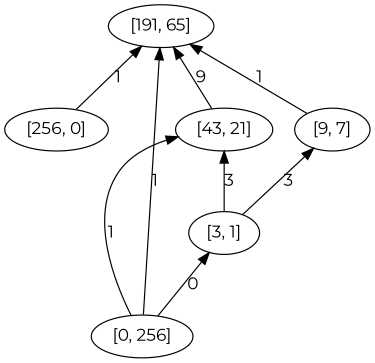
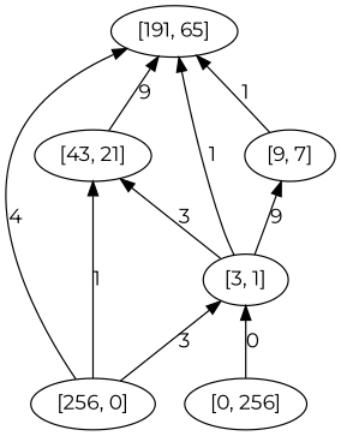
  digraph {
    fontname=Montserrat
    ordering=out
    rankdir=BT
    node [fontname=Montserrat shape=oval]
    edge [fontname=Montserrat]
    n1 [label="[256, 0]"]
    n2 [label="[191, 65]"]
    n3 [label="[43, 21]"]
    n4 [label="[3, 1]"]
    n5 [label="[9, 7]"]
    n6 [label="[0, 256]"]
-   n1 -> n2 [label=1]
-   n6 -> n3 [label=1]
+   n1 -> n2 [label=4]
+   n1 -> n3 [label=1]
+   n1 -> n4 [label=3]
    n3 -> n2 [label=9]
-   n6 -> n2 [label=1]
+   n4 -> n2 [label=1]
    n4 -> n3 [label=3]
-   n4 -> n5 [label=3]
+   n4 -> n5 [label=9]
    n5 -> n2 [label=1]
    n6 -> n4 [label=0]
  }
